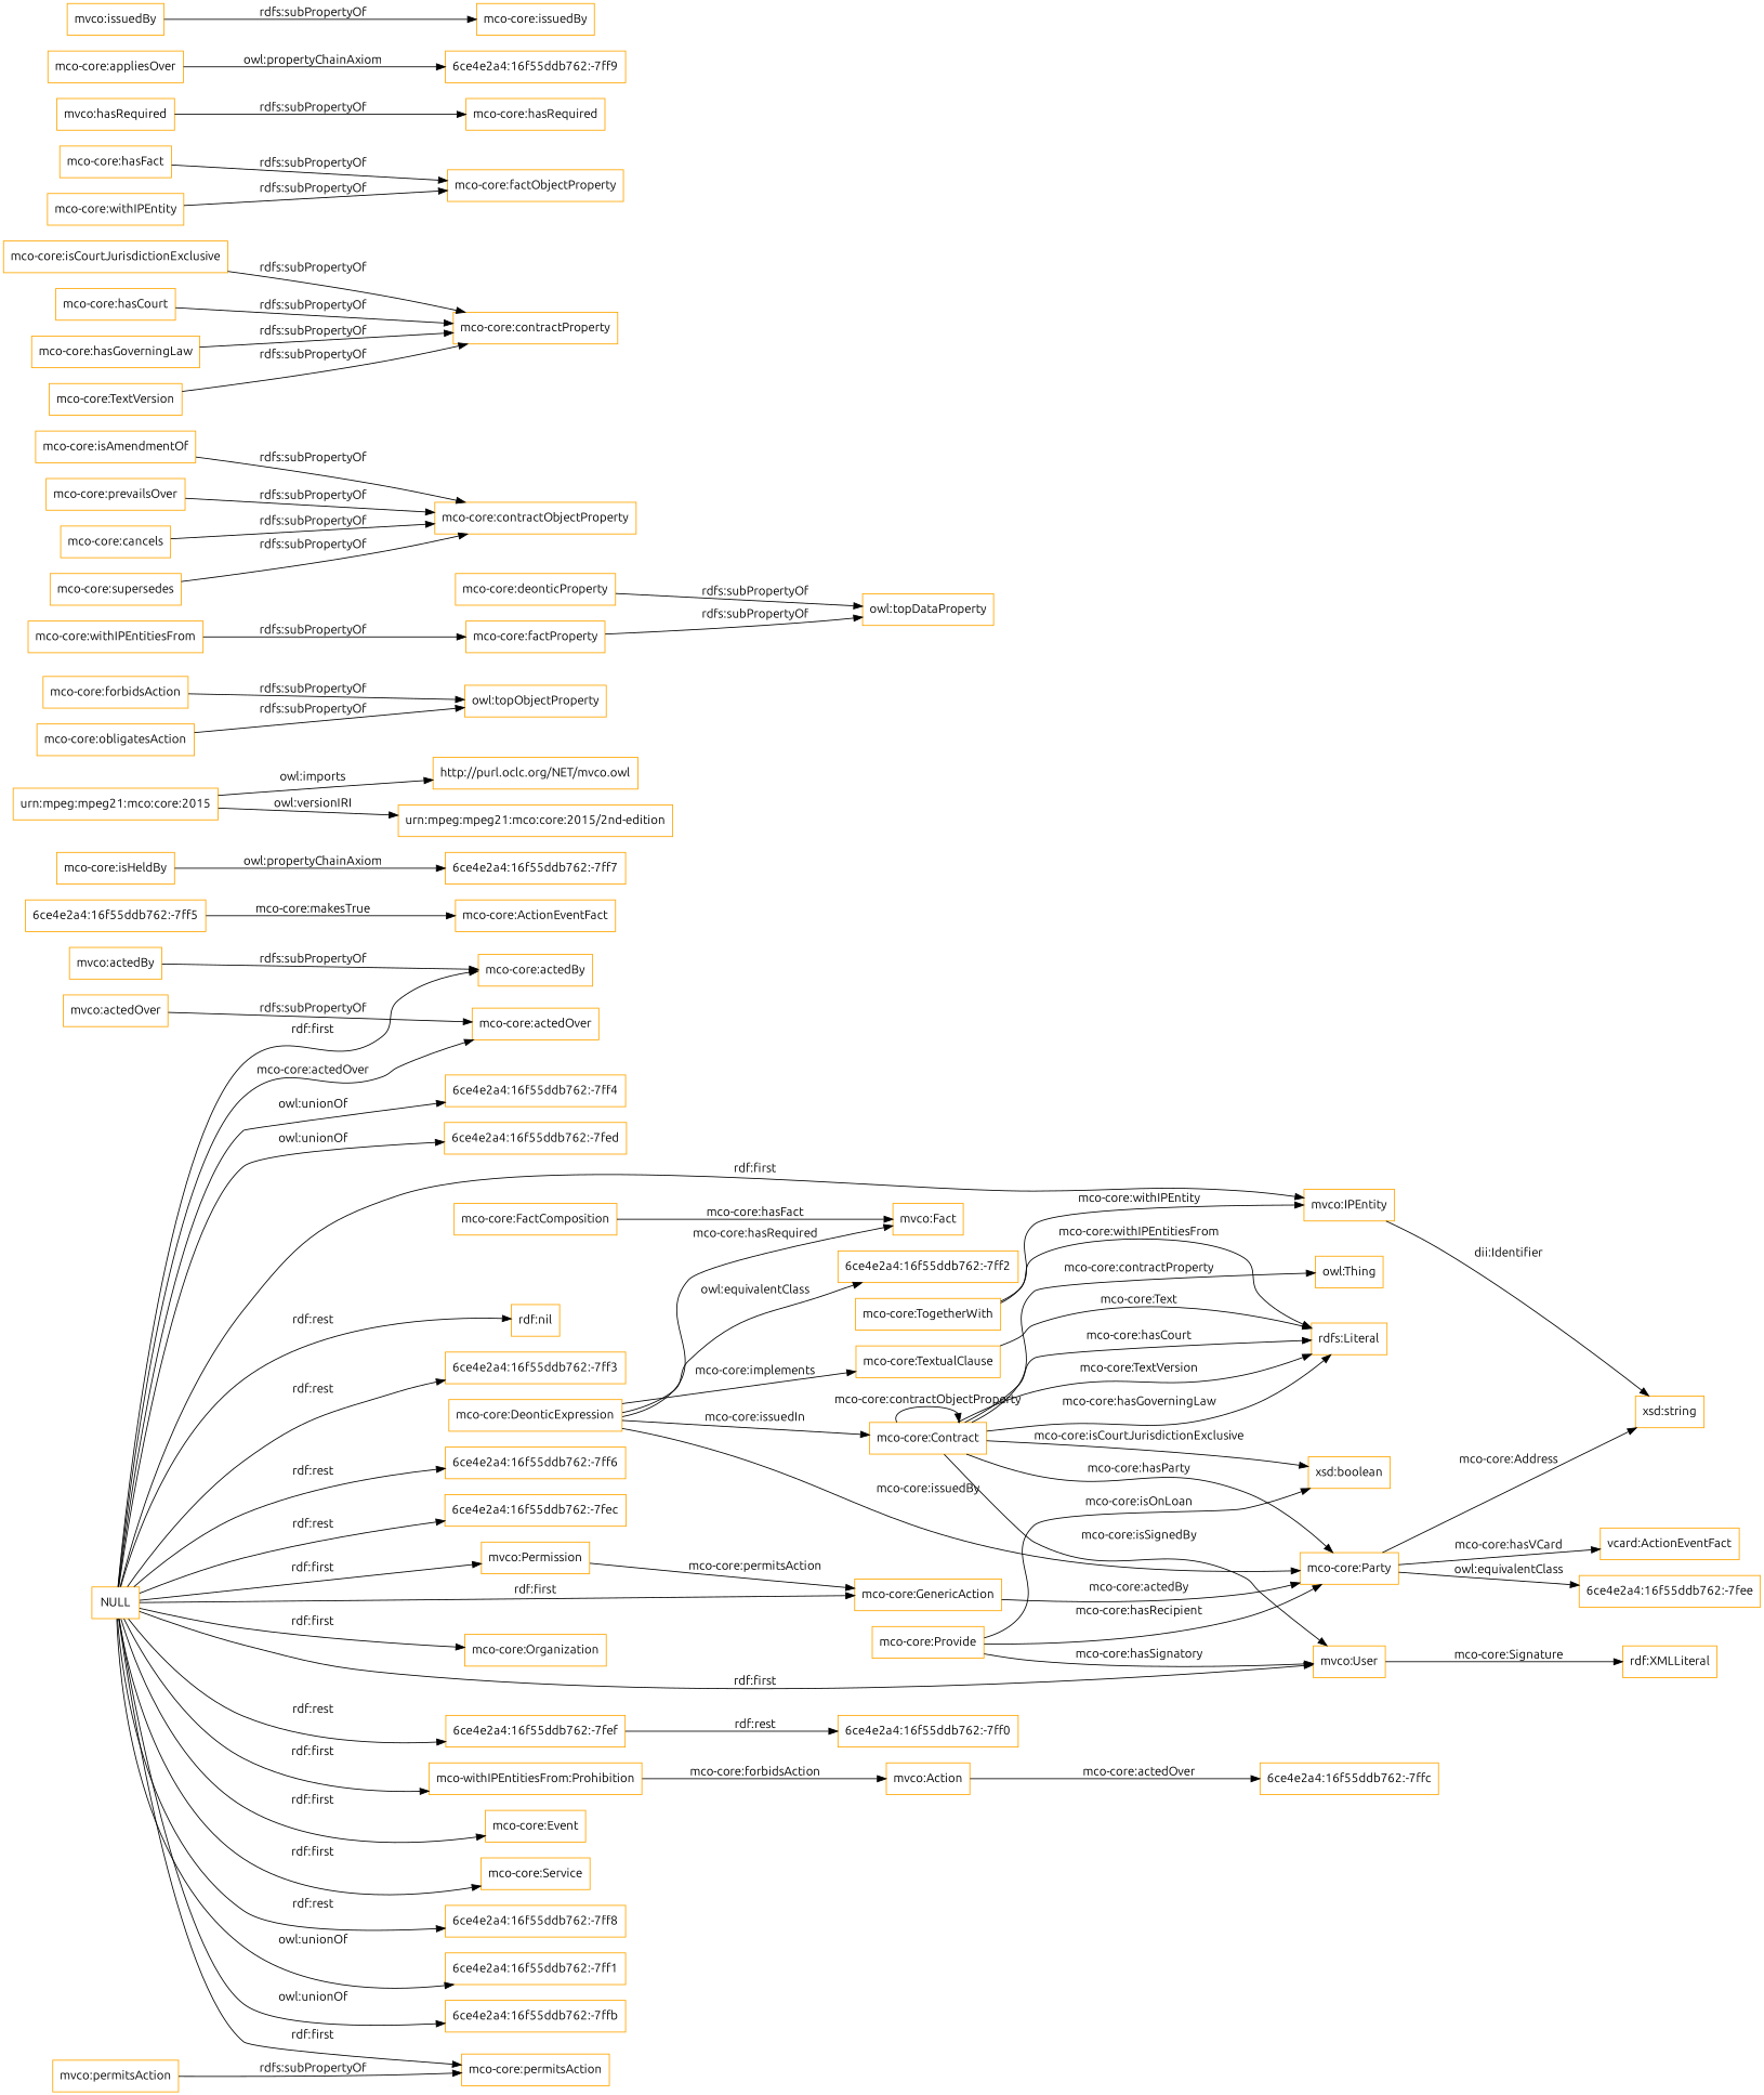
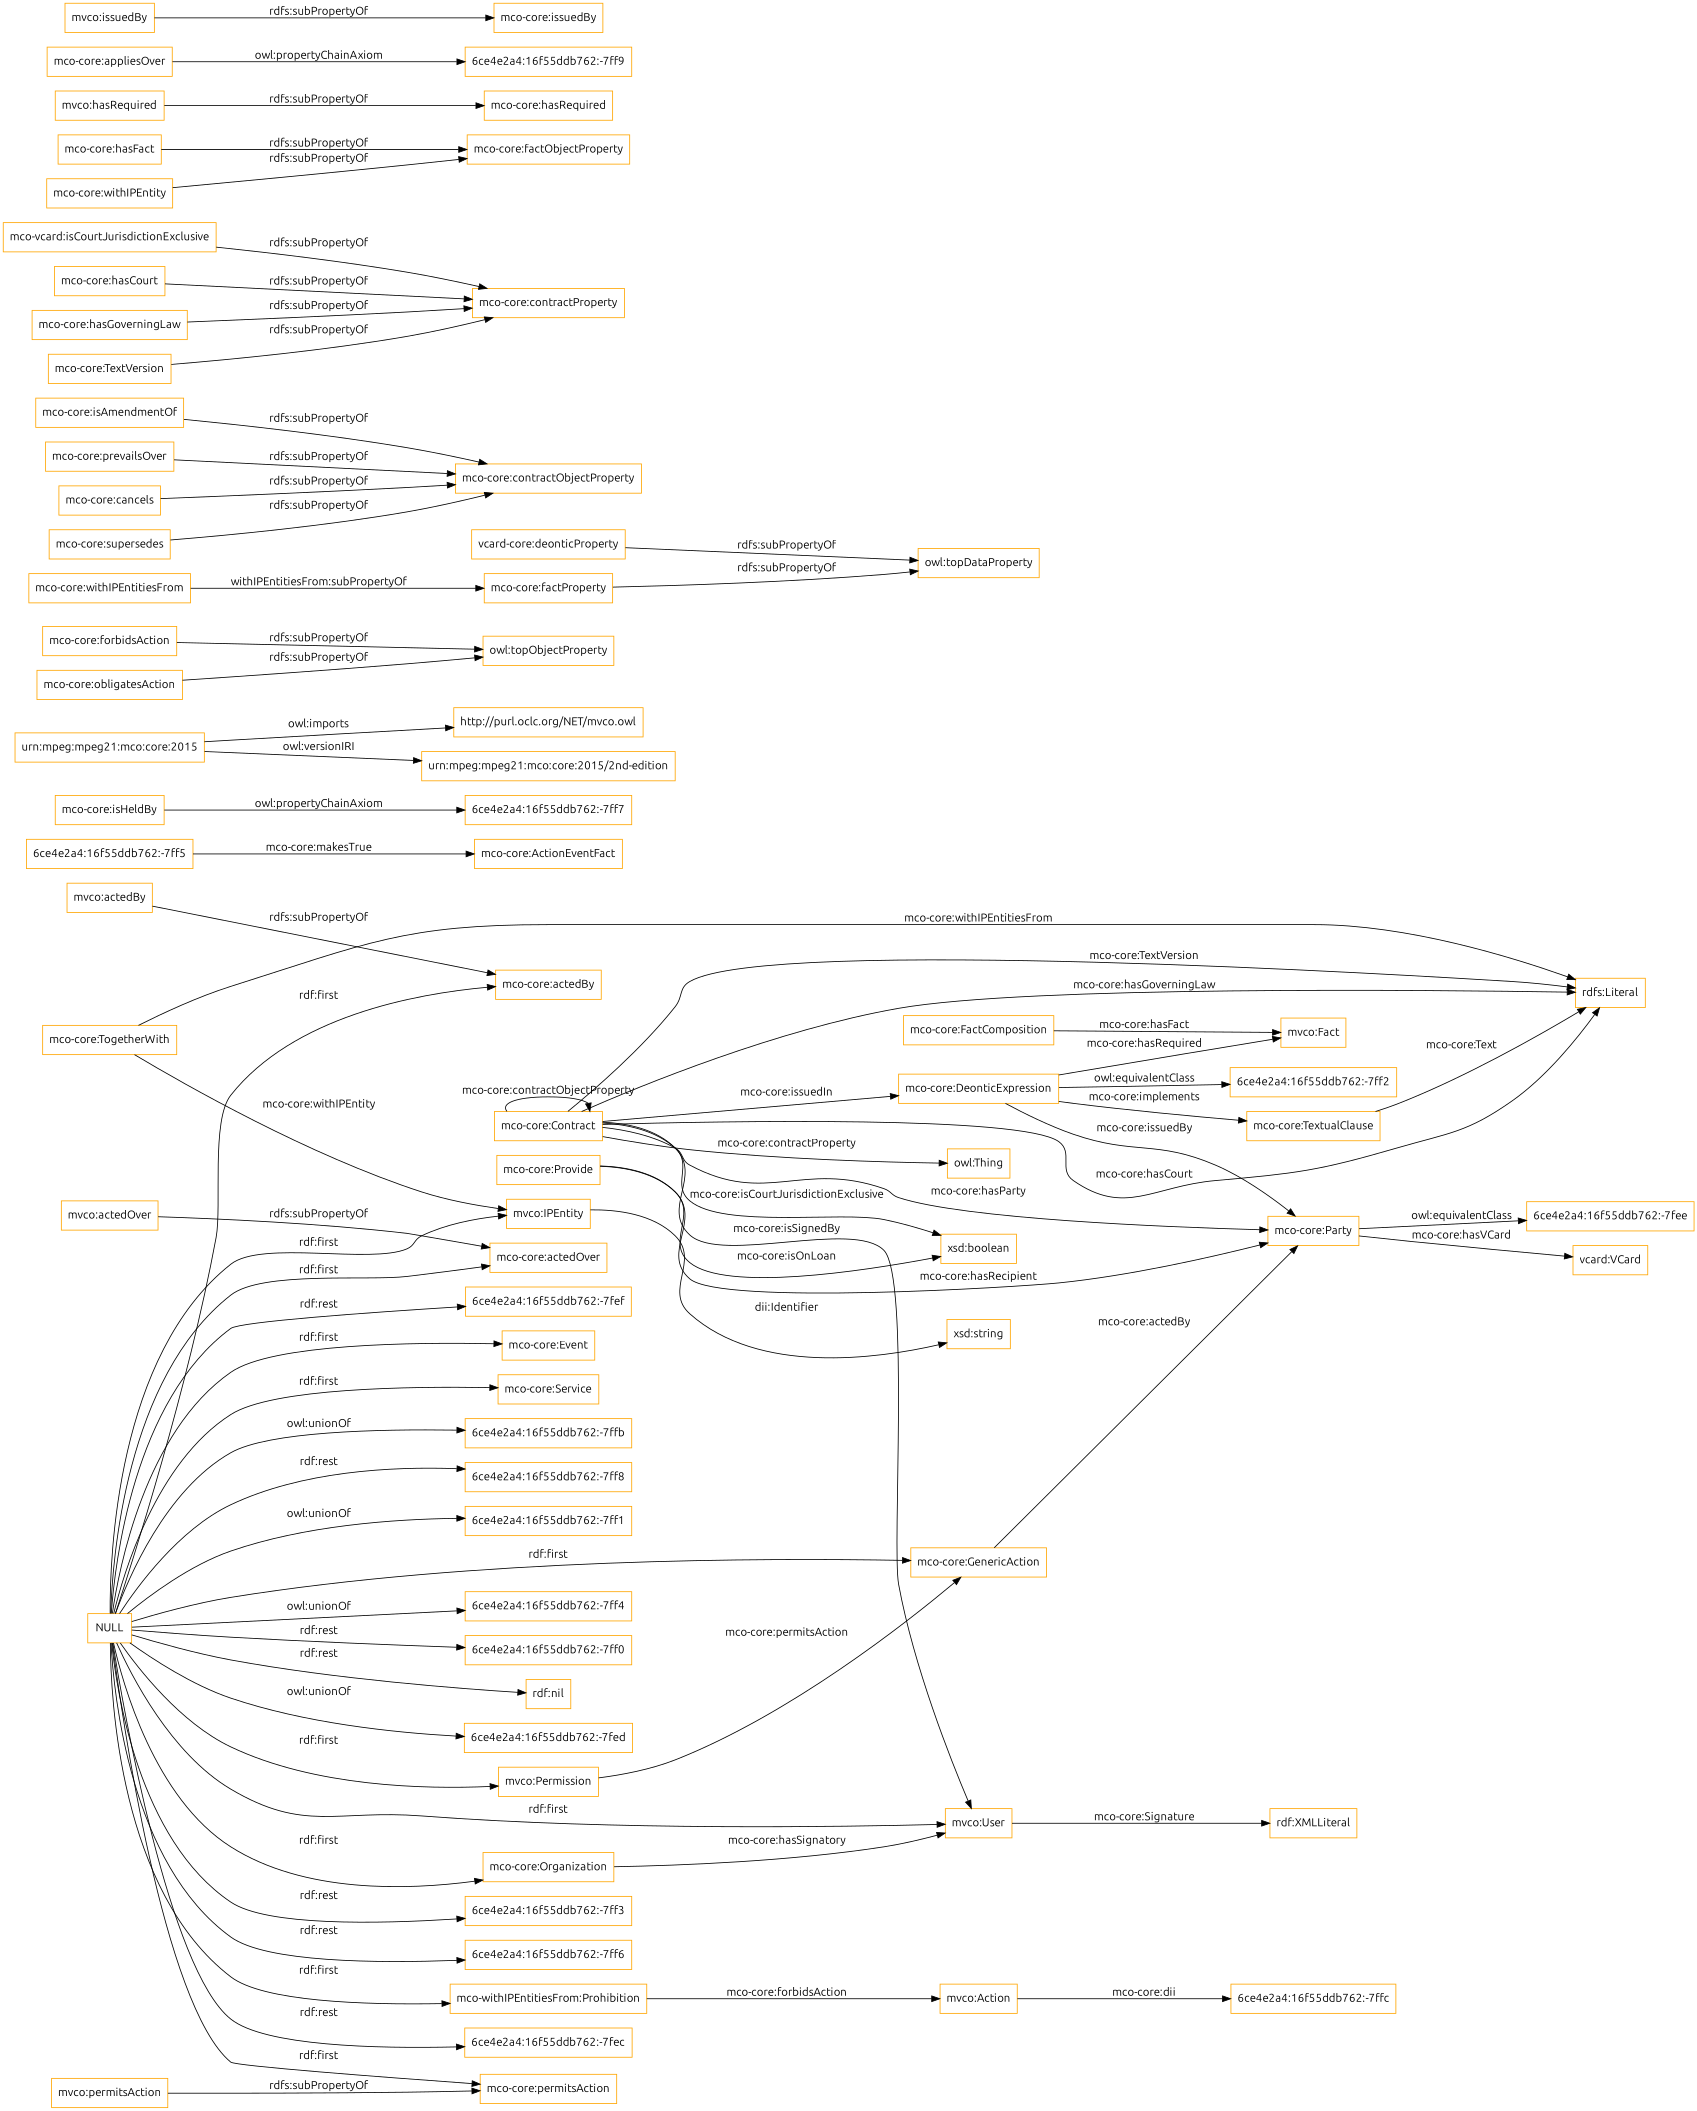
  digraph {
    fontname=Ubuntu
    rankdir=LR
    node [color=orange fontname=Ubuntu shape=rectangle]
    edge [fontname=Ubuntu]
    "mco-core:Party"
    "6ce4e2a4:16f55ddb762:-7fee"
-   "vcard:VCard" [label="vcard:ActionEventFact"]
+   "vcard:VCard"
    "xsd:string"
    "mvco:Permission"
    "mco-core:GenericAction"
    "mco-core:Organization"
    "mvco:User"
    "rdf:XMLLiteral"
    "mco-core:TextualClause"
    "rdfs:Literal"
    "mco-core:Contract"
    "xsd:boolean"
    "owl:Thing"
    "mco-core:FactComposition"
    "mvco:Fact"
    "mco-core:TogetherWith"
    "mvco:IPEntity"
    "mvco:Action"
    "6ce4e2a4:16f55ddb762:-7ffc"
    n21 [label="mco-withIPEntitiesFrom:Prohibition"]
    "6ce4e2a4:16f55ddb762:-7ff5"
    "mco-core:ActionEventFact"
    "mco-core:Provide"
    "mco-core:DeonticExpression"
    "6ce4e2a4:16f55ddb762:-7ff2"
    "mco-core:isHeldBy"
    "6ce4e2a4:16f55ddb762:-7ff7"
    "urn:mpeg:mpeg21:mco:core:2015"
    "http://purl.oclc.org/NET/mvco.owl"
    "urn:mpeg:mpeg21:mco:core:2015/2nd-edition"
    "mco-core:forbidsAction"
    "owl:topObjectProperty"
-   "mco-core:deonticProperty"
+   "mco-core:deonticProperty" [label="vcard-core:deonticProperty"]
    "owl:topDataProperty"
    "mco-core:isAmendmentOf"
    "mco-core:contractObjectProperty"
    "mco-core:obligatesAction"
-   "mco-core:isCourtJurisdictionExclusive"
+   "mco-core:isCourtJurisdictionExclusive" [label="mco-vcard:isCourtJurisdictionExclusive"]
    "mco-core:contractProperty"
    "mvco:actedBy"
    "mco-core:actedBy"
    "mvco:actedOver"
    "mco-core:actedOver"
    "mco-core:hasFact"
    "mco-core:factObjectProperty"
    "mvco:hasRequired"
    "mco-core:hasRequired"
    NULL
    "mco-core:Event"
    "mco-core:Service"
    "6ce4e2a4:16f55ddb762:-7ff8"
    "mco-core:permitsAction"
    "6ce4e2a4:16f55ddb762:-7ff1"
    "6ce4e2a4:16f55ddb762:-7ffb"
    "6ce4e2a4:16f55ddb762:-7ff4"
    "6ce4e2a4:16f55ddb762:-7ff0"
    "6ce4e2a4:16f55ddb762:-7fed"
    "rdf:nil"
    "6ce4e2a4:16f55ddb762:-7ff3"
    "6ce4e2a4:16f55ddb762:-7ff6"
    "6ce4e2a4:16f55ddb762:-7fec"
    "6ce4e2a4:16f55ddb762:-7fef"
    "mco-core:withIPEntitiesFrom"
    "mco-core:factProperty"
    "mco-core:hasCourt"
    "mco-core:hasGoverningLaw"
    "mco-core:prevailsOver"
    "mco-core:appliesOver"
    "6ce4e2a4:16f55ddb762:-7ff9"
    "mco-core:TextVersion"
    "mvco:permitsAction"
    "mco-core:cancels"
    "mco-core:withIPEntity"
    "mvco:issuedBy"
    "mco-core:issuedBy"
    "mco-core:supersedes"
    "mco-core:Party" -> "6ce4e2a4:16f55ddb762:-7fee" [label="owl:equivalentClass"]
    "mco-core:Party" -> "vcard:VCard" [label="mco-core:hasVCard"]
-   "mco-core:Party" -> "xsd:string" [label="mco-core:Address"]
    "mvco:Permission" -> "mco-core:GenericAction" [label="mco-core:permitsAction"]
    "mco-core:GenericAction" -> "mco-core:Party" [label="mco-core:actedBy"]
-   "mco-core:Provide" -> "mvco:User" [label="mco-core:hasSignatory"]
+   "mco-core:Organization" -> "mvco:User" [label="mco-core:hasSignatory"]
    "mvco:User" -> "rdf:XMLLiteral" [label="mco-core:Signature"]
    "mco-core:TextualClause" -> "rdfs:Literal" [label="mco-core:Text"]
    "mco-core:Contract" -> "mco-core:Party" [label="mco-core:hasParty"]
    "mco-core:Contract" -> "mvco:User" [label="mco-core:isSignedBy"]
    "mco-core:Contract" -> "rdfs:Literal" [label="mco-core:hasCourt"]
    "mco-core:Contract" -> "rdfs:Literal" [label="mco-core:TextVersion"]
    "mco-core:Contract" -> "rdfs:Literal" [label="mco-core:hasGoverningLaw"]
    "mco-core:Contract" -> "mco-core:Contract" [label="mco-core:contractObjectProperty"]
    "mco-core:Contract" -> "xsd:boolean" [label="mco-core:isCourtJurisdictionExclusive"]
    "mco-core:Contract" -> "owl:Thing" [label="mco-core:contractProperty"]
    "mco-core:FactComposition" -> "mvco:Fact" [label="mco-core:hasFact"]
    "mco-core:TogetherWith" -> "rdfs:Literal" [label="mco-core:withIPEntitiesFrom"]
    "mco-core:TogetherWith" -> "mvco:IPEntity" [label="mco-core:withIPEntity"]
    "mvco:IPEntity" -> "xsd:string" [label="dii:Identifier"]
-   "mvco:Action" -> "6ce4e2a4:16f55ddb762:-7ffc" [label="mco-core:actedOver"]
+   "mvco:Action" -> "6ce4e2a4:16f55ddb762:-7ffc" [label="mco-core:dii"]
    n21 -> "mvco:Action" [label="mco-core:forbidsAction"]
    "6ce4e2a4:16f55ddb762:-7ff5" -> "mco-core:ActionEventFact" [label="mco-core:makesTrue"]
    "mco-core:Provide" -> "mco-core:Party" [label="mco-core:hasRecipient"]
    "mco-core:Provide" -> "xsd:boolean" [label="mco-core:isOnLoan"]
    "mco-core:DeonticExpression" -> "mco-core:Party" [label="mco-core:issuedBy"]
    "mco-core:DeonticExpression" -> "mco-core:TextualClause" [label="mco-core:implements"]
-   "mco-core:DeonticExpression" -> "mco-core:Contract" [label="mco-core:issuedIn"]
+   "mco-core:Contract" -> "mco-core:DeonticExpression" [label="mco-core:issuedIn"]
    "mco-core:DeonticExpression" -> "mvco:Fact" [label="mco-core:hasRequired"]
    "mco-core:DeonticExpression" -> "6ce4e2a4:16f55ddb762:-7ff2" [label="owl:equivalentClass"]
    "mco-core:isHeldBy" -> "6ce4e2a4:16f55ddb762:-7ff7" [label="owl:propertyChainAxiom"]
    "urn:mpeg:mpeg21:mco:core:2015" -> "http://purl.oclc.org/NET/mvco.owl" [label="owl:imports"]
    "urn:mpeg:mpeg21:mco:core:2015" -> "urn:mpeg:mpeg21:mco:core:2015/2nd-edition" [label="owl:versionIRI"]
    "mco-core:forbidsAction" -> "owl:topObjectProperty" [label="rdfs:subPropertyOf"]
    "mco-core:deonticProperty" -> "owl:topDataProperty" [label="rdfs:subPropertyOf"]
    "mco-core:isAmendmentOf" -> "mco-core:contractObjectProperty" [label="rdfs:subPropertyOf"]
    "mco-core:obligatesAction" -> "owl:topObjectProperty" [label="rdfs:subPropertyOf"]
    "mco-core:isCourtJurisdictionExclusive" -> "mco-core:contractProperty" [label="rdfs:subPropertyOf"]
    "mvco:actedBy" -> "mco-core:actedBy" [label="rdfs:subPropertyOf"]
    "mvco:actedOver" -> "mco-core:actedOver" [label="rdfs:subPropertyOf"]
    "mco-core:hasFact" -> "mco-core:factObjectProperty" [label="rdfs:subPropertyOf"]
    "mvco:hasRequired" -> "mco-core:hasRequired" [label="rdfs:subPropertyOf"]
    NULL -> "mvco:Permission" [label="rdf:first"]
    NULL -> "mco-core:GenericAction" [label="rdf:first"]
    NULL -> "mco-core:Organization" [label="rdf:first"]
    NULL -> "mvco:User" [label="rdf:first"]
    NULL -> "mvco:IPEntity" [label="rdf:first"]
    NULL -> n21 [label="rdf:first"]
    NULL -> "mco-core:actedBy" [label="rdf:first"]
-   NULL -> "mco-core:actedOver" [label="mco-core:actedOver"]
+   NULL -> "mco-core:actedOver" [label="rdf:first"]
    NULL -> "mco-core:Event" [label="rdf:first"]
    NULL -> "mco-core:Service" [label="rdf:first"]
    NULL -> "6ce4e2a4:16f55ddb762:-7ff8" [label="rdf:rest"]
    NULL -> "mco-core:permitsAction" [label="rdf:first"]
    NULL -> "6ce4e2a4:16f55ddb762:-7ff1" [label="owl:unionOf"]
    NULL -> "6ce4e2a4:16f55ddb762:-7ffb" [label="owl:unionOf"]
    NULL -> "6ce4e2a4:16f55ddb762:-7ff4" [label="owl:unionOf"]
-   "6ce4e2a4:16f55ddb762:-7fef" -> "6ce4e2a4:16f55ddb762:-7ff0" [label="rdf:rest"]
+   NULL -> "6ce4e2a4:16f55ddb762:-7ff0" [label="rdf:rest"]
    NULL -> "6ce4e2a4:16f55ddb762:-7fed" [label="owl:unionOf"]
    NULL -> "rdf:nil" [label="rdf:rest"]
    NULL -> "6ce4e2a4:16f55ddb762:-7ff3" [label="rdf:rest"]
    NULL -> "6ce4e2a4:16f55ddb762:-7ff6" [label="rdf:rest"]
    NULL -> "6ce4e2a4:16f55ddb762:-7fec" [label="rdf:rest"]
    NULL -> "6ce4e2a4:16f55ddb762:-7fef" [label="rdf:rest"]
-   "mco-core:withIPEntitiesFrom" -> "mco-core:factProperty" [label="rdfs:subPropertyOf"]
+   "mco-core:withIPEntitiesFrom" -> "mco-core:factProperty" [label="withIPEntitiesFrom:subPropertyOf"]
    "mco-core:factProperty" -> "owl:topDataProperty" [label="rdfs:subPropertyOf"]
    "mco-core:hasCourt" -> "mco-core:contractProperty" [label="rdfs:subPropertyOf"]
    "mco-core:hasGoverningLaw" -> "mco-core:contractProperty" [label="rdfs:subPropertyOf"]
    "mco-core:prevailsOver" -> "mco-core:contractObjectProperty" [label="rdfs:subPropertyOf"]
    "mco-core:appliesOver" -> "6ce4e2a4:16f55ddb762:-7ff9" [label="owl:propertyChainAxiom"]
    "mco-core:TextVersion" -> "mco-core:contractProperty" [label="rdfs:subPropertyOf"]
    "mvco:permitsAction" -> "mco-core:permitsAction" [label="rdfs:subPropertyOf"]
    "mco-core:cancels" -> "mco-core:contractObjectProperty" [label="rdfs:subPropertyOf"]
    "mco-core:withIPEntity" -> "mco-core:factObjectProperty" [label="rdfs:subPropertyOf"]
    "mvco:issuedBy" -> "mco-core:issuedBy" [label="rdfs:subPropertyOf"]
    "mco-core:supersedes" -> "mco-core:contractObjectProperty" [label="rdfs:subPropertyOf"]
  }
